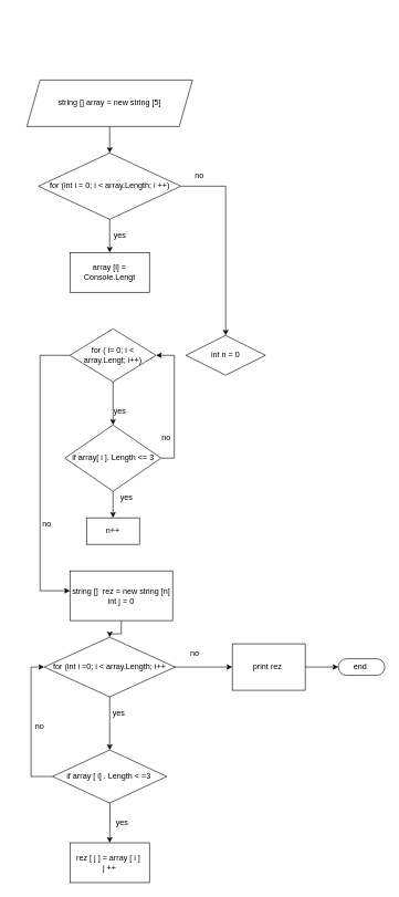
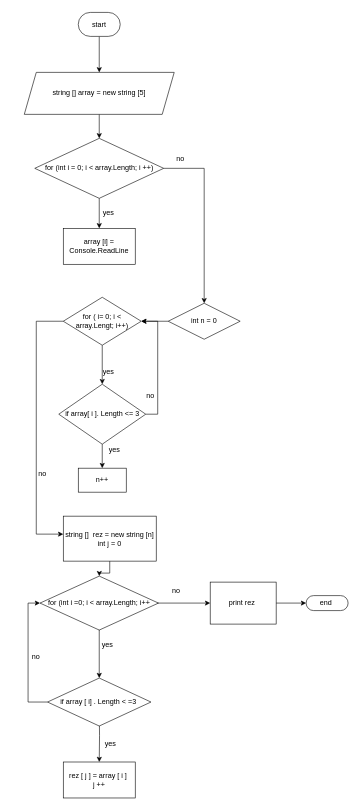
  <mxCell id="0" />
  <mxCell id="1" parent="0" />
  <mxCell id="2" style="edgeStyle=orthogonalEdgeStyle;rounded=0;orthogonalLoop=1;jettySize=auto;html=1;exitX=0.25;exitY=0;exitDx=0;exitDy=0;entryX=0.5;entryY=1;entryDx=0;entryDy=0;" edge="1" parent="1"><mxGeometry relative="1" as="geometry"><mxPoint x="20" y="80" as="sourcePoint" /></mxGeometry></mxCell>
+ <mxCell id="3" value="" style="edgeStyle=orthogonalEdgeStyle;rounded=0;orthogonalLoop=1;jettySize=auto;html=1;" edge="1" parent="1" source="4" target="6"><mxGeometry relative="1" as="geometry"><mxPoint x="165" y="130" as="targetPoint" /></mxGeometry></mxCell>
+ <mxCell id="4" value="start" style="rounded=1;whiteSpace=wrap;html=1;arcSize=50;" vertex="1" parent="1"><mxGeometry x="130" y="20" width="70" height="40" as="geometry" /></mxCell>
  <mxCell id="5" style="edgeStyle=orthogonalEdgeStyle;rounded=0;orthogonalLoop=1;jettySize=auto;html=1;exitX=0.5;exitY=1;exitDx=0;exitDy=0;" edge="1" parent="1" source="6" target="9"><mxGeometry relative="1" as="geometry"><mxPoint x="155" y="280" as="targetPoint" /></mxGeometry></mxCell>
  <mxCell id="6" value="string [] array = new string [5]" style="shape=parallelogram;perimeter=parallelogramPerimeter;whiteSpace=wrap;html=1;fixedSize=1;" vertex="1" parent="1"><mxGeometry x="40" y="120" width="250" height="70" as="geometry" /></mxCell>
  <mxCell id="7" style="edgeStyle=orthogonalEdgeStyle;rounded=0;orthogonalLoop=1;jettySize=auto;html=1;exitX=0.5;exitY=1;exitDx=0;exitDy=0;" edge="1" parent="1" source="9" target="10"><mxGeometry relative="1" as="geometry" /></mxCell>
  <mxCell id="8" style="edgeStyle=orthogonalEdgeStyle;rounded=0;orthogonalLoop=1;jettySize=auto;html=1;exitX=1;exitY=0.5;exitDx=0;exitDy=0;" edge="1" parent="1" source="9" target="14"><mxGeometry relative="1" as="geometry"><mxPoint x="340" y="280" as="targetPoint" /></mxGeometry></mxCell>
  <mxCell id="9" value="for (int i = 0; i &amp;lt; array.Length; i ++)" style="rhombus;whiteSpace=wrap;html=1;" vertex="1" parent="1"><mxGeometry x="57.5" y="230" width="215" height="100" as="geometry" /></mxCell>
- <mxCell id="10" value="array [i] = Console.Lengt" style="rounded=0;whiteSpace=wrap;html=1;" vertex="1" parent="1"><mxGeometry x="105" y="380" width="120" height="60" as="geometry" /></mxCell>
+ <mxCell id="10" value="array [i] = Console.ReadLine" style="rounded=0;whiteSpace=wrap;html=1;" vertex="1" parent="1"><mxGeometry x="105" y="380" width="120" height="60" as="geometry" /></mxCell>
  <mxCell id="11" value="yes" style="text;html=1;align=center;verticalAlign=middle;resizable=0;points=[];autosize=1;strokeColor=none;fillColor=none;" vertex="1" parent="1"><mxGeometry x="160" y="340" width="40" height="30" as="geometry" /></mxCell>
  <mxCell id="12" value="no" style="text;html=1;align=center;verticalAlign=middle;resizable=0;points=[];autosize=1;strokeColor=none;fillColor=none;" vertex="1" parent="1"><mxGeometry x="280" y="250" width="40" height="30" as="geometry" /></mxCell>
+ <mxCell id="13" value="" style="edgeStyle=orthogonalEdgeStyle;rounded=0;orthogonalLoop=1;jettySize=auto;html=1;" edge="1" parent="1" source="14" target="17"><mxGeometry relative="1" as="geometry" /></mxCell>
  <mxCell id="14" value="int n = 0" style="rhombus;whiteSpace=wrap;html=1;" vertex="1" parent="1"><mxGeometry x="280" y="505" width="120" height="60" as="geometry" /></mxCell>
  <mxCell id="15" value="" style="edgeStyle=orthogonalEdgeStyle;rounded=0;orthogonalLoop=1;jettySize=auto;html=1;" edge="1" parent="1" source="17" target="20"><mxGeometry relative="1" as="geometry" /></mxCell>
  <mxCell id="16" style="edgeStyle=orthogonalEdgeStyle;rounded=0;orthogonalLoop=1;jettySize=auto;html=1;exitX=0;exitY=0.5;exitDx=0;exitDy=0;" edge="1" parent="1" source="17" target="24"><mxGeometry relative="1" as="geometry"><mxPoint x="70" y="870" as="targetPoint" /><Array as="points"><mxPoint x="60" y="535" /><mxPoint x="60" y="890" /></Array></mxGeometry></mxCell>
  <mxCell id="17" value="for ( i= 0; i &amp;lt; array.Lengt; i++)" style="rhombus;whiteSpace=wrap;html=1;rounded=0;" vertex="1" parent="1"><mxGeometry x="105" y="495" width="130" height="80" as="geometry" /></mxCell>
  <mxCell id="18" value="" style="edgeStyle=orthogonalEdgeStyle;rounded=0;orthogonalLoop=1;jettySize=auto;html=1;" edge="1" parent="1" source="20" target="22"><mxGeometry relative="1" as="geometry"><mxPoint x="170" y="800" as="targetPoint" /></mxGeometry></mxCell>
  <mxCell id="19" style="edgeStyle=orthogonalEdgeStyle;rounded=0;orthogonalLoop=1;jettySize=auto;html=1;exitX=1;exitY=0.5;exitDx=0;exitDy=0;entryX=1;entryY=0.5;entryDx=0;entryDy=0;" edge="1" parent="1" source="20" target="17"><mxGeometry relative="1" as="geometry" /></mxCell>
  <mxCell id="20" value="if array[ i ]. Length &amp;lt;= 3" style="rhombus;whiteSpace=wrap;html=1;rounded=0;" vertex="1" parent="1"><mxGeometry x="97.5" y="640" width="145" height="100" as="geometry" /></mxCell>
  <mxCell id="21" value="yes" style="text;html=1;align=center;verticalAlign=middle;resizable=0;points=[];autosize=1;strokeColor=none;fillColor=none;" vertex="1" parent="1"><mxGeometry x="160" y="605" width="40" height="30" as="geometry" /></mxCell>
  <mxCell id="22" value="n++" style="rounded=0;whiteSpace=wrap;html=1;" vertex="1" parent="1"><mxGeometry x="130" y="780" width="80" height="40" as="geometry" /></mxCell>
  <mxCell id="23" value="" style="edgeStyle=orthogonalEdgeStyle;rounded=0;orthogonalLoop=1;jettySize=auto;html=1;" edge="1" parent="1" source="24" target="28"><mxGeometry relative="1" as="geometry" /></mxCell>
  <mxCell id="24" value="string []&amp;nbsp; rez = new string [n]&lt;br&gt;int j = 0" style="rounded=0;whiteSpace=wrap;html=1;" vertex="1" parent="1"><mxGeometry x="105" y="860" width="155" height="75" as="geometry" /></mxCell>
  <mxCell id="25" value="no" style="text;html=1;align=center;verticalAlign=middle;resizable=0;points=[];autosize=1;strokeColor=none;fillColor=none;" vertex="1" parent="1"><mxGeometry x="50" y="775" width="40" height="30" as="geometry" /></mxCell>
  <mxCell id="26" style="edgeStyle=orthogonalEdgeStyle;rounded=0;orthogonalLoop=1;jettySize=auto;html=1;exitX=1;exitY=0.5;exitDx=0;exitDy=0;entryX=0.5;entryY=0;entryDx=0;entryDy=0;" edge="1" parent="1" source="28" target="33"><mxGeometry relative="1" as="geometry"><mxPoint x="165" y="1120" as="targetPoint" /><Array as="points"><mxPoint x="165" y="1005" /></Array></mxGeometry></mxCell>
  <mxCell id="27" style="edgeStyle=orthogonalEdgeStyle;rounded=0;orthogonalLoop=1;jettySize=auto;html=1;exitX=1;exitY=0.5;exitDx=0;exitDy=0;" edge="1" parent="1" source="28" target="36"><mxGeometry relative="1" as="geometry"><mxPoint x="349.8" y="1049.977" as="targetPoint" /></mxGeometry></mxCell>
  <mxCell id="28" value="for (int i =0; i &amp;lt; array.Length; i++" style="rhombus;whiteSpace=wrap;html=1;rounded=0;" vertex="1" parent="1"><mxGeometry x="66.25" y="960" width="197.5" height="90" as="geometry" /></mxCell>
  <mxCell id="29" value="" style="edgeStyle=orthogonalEdgeStyle;rounded=0;orthogonalLoop=1;jettySize=auto;html=1;" edge="1" parent="1" target="31"><mxGeometry relative="1" as="geometry"><mxPoint x="165" y="1180" as="sourcePoint" /></mxGeometry></mxCell>
  <mxCell id="30" value="yes&amp;nbsp;" style="text;html=1;align=center;verticalAlign=middle;resizable=0;points=[];autosize=1;strokeColor=none;fillColor=none;" vertex="1" parent="1"><mxGeometry x="155" y="1060" width="50" height="30" as="geometry" /></mxCell>
  <mxCell id="31" value="rez [ j ] = array [ i ]&amp;nbsp;&lt;br&gt;j ++" style="whiteSpace=wrap;html=1;rounded=0;" vertex="1" parent="1"><mxGeometry x="105" y="1270" width="120" height="60" as="geometry" /></mxCell>
  <mxCell id="32" style="edgeStyle=orthogonalEdgeStyle;rounded=0;orthogonalLoop=1;jettySize=auto;html=1;exitX=0;exitY=0.5;exitDx=0;exitDy=0;entryX=0;entryY=0.5;entryDx=0;entryDy=0;" edge="1" parent="1" source="33" target="28"><mxGeometry relative="1" as="geometry" /></mxCell>
  <mxCell id="33" value="if array [ i] . Length &amp;lt; =3&amp;nbsp;" style="rhombus;whiteSpace=wrap;html=1;" vertex="1" parent="1"><mxGeometry x="78.75" y="1130" width="172.5" height="80" as="geometry" /></mxCell>
  <mxCell id="34" value="yes&amp;nbsp;" style="text;html=1;align=center;verticalAlign=middle;resizable=0;points=[];autosize=1;strokeColor=none;fillColor=none;" vertex="1" parent="1"><mxGeometry x="160" y="1225" width="50" height="30" as="geometry" /></mxCell>
  <mxCell id="35" style="edgeStyle=orthogonalEdgeStyle;rounded=0;orthogonalLoop=1;jettySize=auto;html=1;" edge="1" parent="1" source="36" target="37"><mxGeometry relative="1" as="geometry"><mxPoint x="500" y="1004.995" as="targetPoint" /></mxGeometry></mxCell>
  <mxCell id="36" value="print rez&amp;nbsp;" style="rounded=0;whiteSpace=wrap;html=1;" vertex="1" parent="1"><mxGeometry x="350" y="969.99" width="110" height="70.01" as="geometry" /></mxCell>
  <mxCell id="37" value="end&amp;nbsp;" style="rounded=1;whiteSpace=wrap;html=1;arcSize=50;" vertex="1" parent="1"><mxGeometry x="510" y="992.5" width="70" height="25" as="geometry" /></mxCell>
  <mxCell id="38" value="no" style="text;html=1;align=center;verticalAlign=middle;resizable=0;points=[];autosize=1;strokeColor=none;fillColor=none;" vertex="1" parent="1"><mxGeometry x="272.5" y="969.99" width="40" height="30" as="geometry" /></mxCell>
  <mxCell id="39" value="yes" style="text;html=1;align=center;verticalAlign=middle;resizable=0;points=[];autosize=1;strokeColor=none;fillColor=none;" vertex="1" parent="1"><mxGeometry x="170" y="735" width="40" height="30" as="geometry" /></mxCell>
  <mxCell id="40" value="no" style="text;html=1;align=center;verticalAlign=middle;resizable=0;points=[];autosize=1;strokeColor=none;fillColor=none;" vertex="1" parent="1"><mxGeometry x="230" y="645" width="40" height="30" as="geometry" /></mxCell>
  <mxCell id="41" value="no" style="text;html=1;align=center;verticalAlign=middle;resizable=0;points=[];autosize=1;strokeColor=none;fillColor=none;" vertex="1" parent="1"><mxGeometry x="38.75" y="1080" width="40" height="30" as="geometry" /></mxCell>
